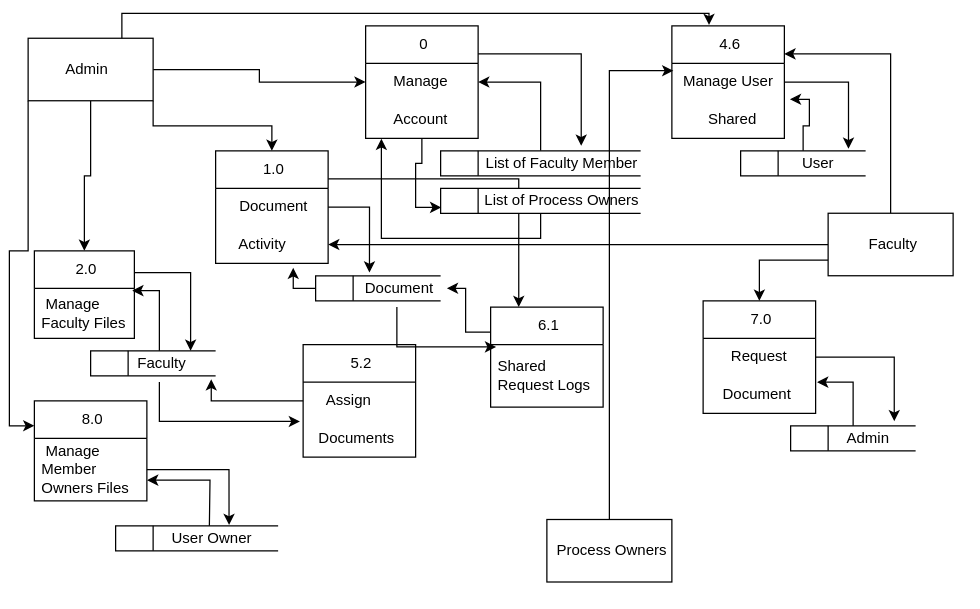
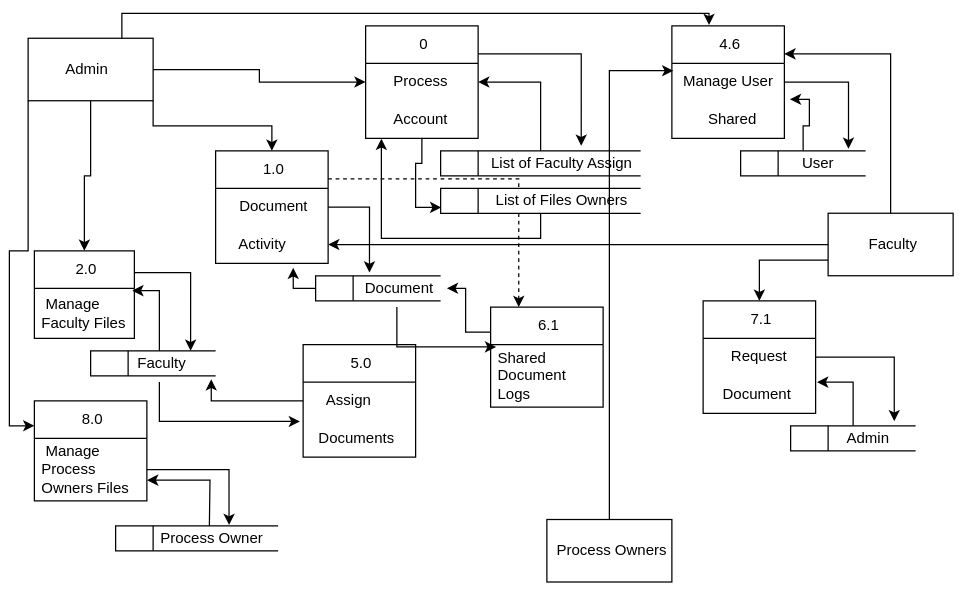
  <mxCell id="0" />
  <mxCell id="1" parent="0" />
  <mxCell id="2" style="edgeStyle=orthogonalEdgeStyle;rounded=0;orthogonalLoop=1;jettySize=auto;html=1;exitX=1;exitY=0.5;exitDx=0;exitDy=0;entryX=0;entryY=0.5;entryDx=0;entryDy=0;" edge="1" parent="1" source="6" target="23"><mxGeometry relative="1" as="geometry" /></mxCell>
  <mxCell id="3" style="edgeStyle=orthogonalEdgeStyle;rounded=0;orthogonalLoop=1;jettySize=auto;html=1;exitX=1;exitY=1;exitDx=0;exitDy=0;entryX=0.5;entryY=0;entryDx=0;entryDy=0;" edge="1" parent="1" source="6" target="11"><mxGeometry relative="1" as="geometry" /></mxCell>
  <mxCell id="4" style="edgeStyle=orthogonalEdgeStyle;rounded=0;orthogonalLoop=1;jettySize=auto;html=1;exitX=0.5;exitY=1;exitDx=0;exitDy=0;entryX=0.5;entryY=0;entryDx=0;entryDy=0;" edge="1" parent="1" source="6" target="14"><mxGeometry relative="1" as="geometry" /></mxCell>
  <mxCell id="5" style="edgeStyle=orthogonalEdgeStyle;rounded=0;orthogonalLoop=1;jettySize=auto;html=1;exitX=0;exitY=1;exitDx=0;exitDy=0;entryX=0;entryY=0.25;entryDx=0;entryDy=0;" edge="1" parent="1" source="6" target="28"><mxGeometry relative="1" as="geometry" /></mxCell>
  <mxCell id="6" value="" style="html=1;dashed=0;whiteSpace=wrap;" vertex="1" parent="1"><mxGeometry x="20" y="30" width="100" height="50" as="geometry" /></mxCell>
- <mxCell id="7" value="&amp;nbsp;7.0" style="swimlane;fontStyle=0;childLayout=stackLayout;horizontal=1;startSize=30;horizontalStack=0;resizeParent=1;resizeParentMax=0;resizeLast=0;collapsible=1;marginBottom=0;whiteSpace=wrap;html=1;" vertex="1" parent="1"><mxGeometry x="560" y="240" width="90" height="90" as="geometry" /></mxCell>
+ <mxCell id="7" value="&amp;nbsp;7.1" style="swimlane;fontStyle=0;childLayout=stackLayout;horizontal=1;startSize=30;horizontalStack=0;resizeParent=1;resizeParentMax=0;resizeLast=0;collapsible=1;marginBottom=0;whiteSpace=wrap;html=1;" vertex="1" parent="1"><mxGeometry x="560" y="240" width="90" height="90" as="geometry" /></mxCell>
  <mxCell id="8" value="&amp;nbsp; &amp;nbsp; &amp;nbsp;Request&amp;nbsp;" style="text;strokeColor=none;fillColor=none;align=left;verticalAlign=middle;spacingLeft=4;spacingRight=4;overflow=hidden;points=[[0,0.5],[1,0.5]];portConstraint=eastwest;rotatable=0;whiteSpace=wrap;html=1;" vertex="1" parent="7"><mxGeometry y="30" width="90" height="30" as="geometry" /></mxCell>
  <mxCell id="9" value="&amp;nbsp; &amp;nbsp;Document" style="text;strokeColor=none;fillColor=none;align=left;verticalAlign=middle;spacingLeft=4;spacingRight=4;overflow=hidden;points=[[0,0.5],[1,0.5]];portConstraint=eastwest;rotatable=0;whiteSpace=wrap;html=1;" vertex="1" parent="7"><mxGeometry y="60" width="90" height="30" as="geometry" /></mxCell>
- <mxCell id="10" style="edgeStyle=orthogonalEdgeStyle;rounded=0;orthogonalLoop=1;jettySize=auto;html=1;exitX=1;exitY=0.25;exitDx=0;exitDy=0;entryX=0.25;entryY=0;entryDx=0;entryDy=0;" edge="1" parent="1" source="11" target="26"><mxGeometry relative="1" as="geometry" /></mxCell>
+ <mxCell id="10" style="edgeStyle=orthogonalEdgeStyle;rounded=0;orthogonalLoop=1;jettySize=auto;html=1;exitX=1;exitY=0.25;exitDx=0;exitDy=0;entryX=0.25;entryY=0;entryDx=0;entryDy=0;dashed=1;" edge="1" parent="1" source="11" target="26"><mxGeometry relative="1" as="geometry" /></mxCell>
  <mxCell id="11" value="&amp;nbsp;1.0" style="swimlane;fontStyle=0;childLayout=stackLayout;horizontal=1;startSize=30;horizontalStack=0;resizeParent=1;resizeParentMax=0;resizeLast=0;collapsible=1;marginBottom=0;whiteSpace=wrap;html=1;" vertex="1" parent="1"><mxGeometry x="170" y="120" width="90" height="90" as="geometry" /></mxCell>
  <mxCell id="12" value="&amp;nbsp; &amp;nbsp; Document" style="text;strokeColor=none;fillColor=none;align=left;verticalAlign=middle;spacingLeft=4;spacingRight=4;overflow=hidden;points=[[0,0.5],[1,0.5]];portConstraint=eastwest;rotatable=0;whiteSpace=wrap;html=1;" vertex="1" parent="11"><mxGeometry y="30" width="90" height="30" as="geometry" /></mxCell>
  <mxCell id="13" value="&amp;nbsp; &amp;nbsp; Activity" style="text;strokeColor=none;fillColor=none;align=left;verticalAlign=middle;spacingLeft=4;spacingRight=4;overflow=hidden;points=[[0,0.5],[1,0.5]];portConstraint=eastwest;rotatable=0;whiteSpace=wrap;html=1;" vertex="1" parent="11"><mxGeometry y="60" width="90" height="30" as="geometry" /></mxCell>
  <mxCell id="14" value="&amp;nbsp;2.0" style="swimlane;fontStyle=0;childLayout=stackLayout;horizontal=1;startSize=30;horizontalStack=0;resizeParent=1;resizeParentMax=0;resizeLast=0;collapsible=1;marginBottom=0;whiteSpace=wrap;html=1;" vertex="1" parent="1"><mxGeometry x="25" y="200" width="80" height="70" as="geometry" /></mxCell>
  <mxCell id="15" value="&amp;nbsp;Manage&amp;nbsp;&lt;div&gt;Faculty Files&lt;/div&gt;" style="text;strokeColor=none;fillColor=none;align=left;verticalAlign=middle;spacingLeft=4;spacingRight=4;overflow=hidden;points=[[0,0.5],[1,0.5]];portConstraint=eastwest;rotatable=0;whiteSpace=wrap;html=1;" vertex="1" parent="14"><mxGeometry y="30" width="80" height="40" as="geometry" /></mxCell>
- <mxCell id="16" value="&amp;nbsp;5.2" style="swimlane;fontStyle=0;childLayout=stackLayout;horizontal=1;startSize=30;horizontalStack=0;resizeParent=1;resizeParentMax=0;resizeLast=0;collapsible=1;marginBottom=0;whiteSpace=wrap;html=1;" vertex="1" parent="1"><mxGeometry x="240" y="275" width="90" height="90" as="geometry" /></mxCell>
+ <mxCell id="16" value="&amp;nbsp;5.0" style="swimlane;fontStyle=0;childLayout=stackLayout;horizontal=1;startSize=30;horizontalStack=0;resizeParent=1;resizeParentMax=0;resizeLast=0;collapsible=1;marginBottom=0;whiteSpace=wrap;html=1;" vertex="1" parent="1"><mxGeometry x="240" y="275" width="90" height="90" as="geometry" /></mxCell>
  <mxCell id="17" value="&amp;nbsp; &amp;nbsp; Assign&amp;nbsp;" style="text;strokeColor=none;fillColor=none;align=left;verticalAlign=middle;spacingLeft=4;spacingRight=4;overflow=hidden;points=[[0,0.5],[1,0.5]];portConstraint=eastwest;rotatable=0;whiteSpace=wrap;html=1;" vertex="1" parent="16"><mxGeometry y="30" width="90" height="30" as="geometry" /></mxCell>
  <mxCell id="18" value="&amp;nbsp; Documents" style="text;strokeColor=none;fillColor=none;align=left;verticalAlign=middle;spacingLeft=4;spacingRight=4;overflow=hidden;points=[[0,0.5],[1,0.5]];portConstraint=eastwest;rotatable=0;whiteSpace=wrap;html=1;" vertex="1" parent="16"><mxGeometry y="60" width="90" height="30" as="geometry" /></mxCell>
  <mxCell id="19" value="&amp;nbsp;4.6" style="swimlane;fontStyle=0;childLayout=stackLayout;horizontal=1;startSize=30;horizontalStack=0;resizeParent=1;resizeParentMax=0;resizeLast=0;collapsible=1;marginBottom=0;whiteSpace=wrap;html=1;" vertex="1" parent="1"><mxGeometry x="535" y="20" width="90" height="90" as="geometry" /></mxCell>
  <mxCell id="20" value="&amp;nbsp;Manage User&amp;nbsp;" style="text;strokeColor=none;fillColor=none;align=left;verticalAlign=middle;spacingLeft=4;spacingRight=4;overflow=hidden;points=[[0,0.5],[1,0.5]];portConstraint=eastwest;rotatable=0;whiteSpace=wrap;html=1;" vertex="1" parent="19"><mxGeometry y="30" width="90" height="30" as="geometry" /></mxCell>
  <mxCell id="21" value="&amp;nbsp; &amp;nbsp; &amp;nbsp; &amp;nbsp;Shared" style="text;strokeColor=none;fillColor=none;align=left;verticalAlign=middle;spacingLeft=4;spacingRight=4;overflow=hidden;points=[[0,0.5],[1,0.5]];portConstraint=eastwest;rotatable=0;whiteSpace=wrap;html=1;" vertex="1" parent="19"><mxGeometry y="60" width="90" height="30" as="geometry" /></mxCell>
  <mxCell id="22" value="&amp;nbsp;0" style="swimlane;fontStyle=0;childLayout=stackLayout;horizontal=1;startSize=30;horizontalStack=0;resizeParent=1;resizeParentMax=0;resizeLast=0;collapsible=1;marginBottom=0;whiteSpace=wrap;html=1;" vertex="1" parent="1"><mxGeometry x="290" y="20" width="90" height="90" as="geometry" /></mxCell>
- <mxCell id="23" value="&amp;nbsp; &amp;nbsp; &amp;nbsp;Manage" style="text;strokeColor=none;fillColor=none;align=left;verticalAlign=middle;spacingLeft=4;spacingRight=4;overflow=hidden;points=[[0,0.5],[1,0.5]];portConstraint=eastwest;rotatable=0;whiteSpace=wrap;html=1;" vertex="1" parent="22"><mxGeometry y="30" width="90" height="30" as="geometry" /></mxCell>
+ <mxCell id="23" value="&amp;nbsp; &amp;nbsp; &amp;nbsp;Process" style="text;strokeColor=none;fillColor=none;align=left;verticalAlign=middle;spacingLeft=4;spacingRight=4;overflow=hidden;points=[[0,0.5],[1,0.5]];portConstraint=eastwest;rotatable=0;whiteSpace=wrap;html=1;" vertex="1" parent="22"><mxGeometry y="30" width="90" height="30" as="geometry" /></mxCell>
  <mxCell id="24" value="&amp;nbsp; &amp;nbsp; &amp;nbsp;Account" style="text;strokeColor=none;fillColor=none;align=left;verticalAlign=middle;spacingLeft=4;spacingRight=4;overflow=hidden;points=[[0,0.5],[1,0.5]];portConstraint=eastwest;rotatable=0;whiteSpace=wrap;html=1;" vertex="1" parent="22"><mxGeometry y="60" width="90" height="30" as="geometry" /></mxCell>
  <mxCell id="25" style="edgeStyle=orthogonalEdgeStyle;rounded=0;orthogonalLoop=1;jettySize=auto;html=1;exitX=0;exitY=0.25;exitDx=0;exitDy=0;" edge="1" parent="1" source="26" target="39"><mxGeometry relative="1" as="geometry" /></mxCell>
  <mxCell id="26" value="&amp;nbsp;6.1" style="swimlane;fontStyle=0;childLayout=stackLayout;horizontal=1;startSize=30;horizontalStack=0;resizeParent=1;resizeParentMax=0;resizeLast=0;collapsible=1;marginBottom=0;whiteSpace=wrap;html=1;" vertex="1" parent="1"><mxGeometry x="390" y="245" width="90" height="80" as="geometry" /></mxCell>
- <mxCell id="27" value="Shared Request Logs" style="text;strokeColor=none;fillColor=none;align=left;verticalAlign=middle;spacingLeft=4;spacingRight=4;overflow=hidden;points=[[0,0.5],[1,0.5]];portConstraint=eastwest;rotatable=0;whiteSpace=wrap;html=1;" vertex="1" parent="26"><mxGeometry y="30" width="90" height="50" as="geometry" /></mxCell>
+ <mxCell id="27" value="Shared Document Logs" style="text;strokeColor=none;fillColor=none;align=left;verticalAlign=middle;spacingLeft=4;spacingRight=4;overflow=hidden;points=[[0,0.5],[1,0.5]];portConstraint=eastwest;rotatable=0;whiteSpace=wrap;html=1;" vertex="1" parent="26"><mxGeometry y="30" width="90" height="50" as="geometry" /></mxCell>
  <mxCell id="28" value="&amp;nbsp;8.0" style="swimlane;fontStyle=0;childLayout=stackLayout;horizontal=1;startSize=30;horizontalStack=0;resizeParent=1;resizeParentMax=0;resizeLast=0;collapsible=1;marginBottom=0;whiteSpace=wrap;html=1;" vertex="1" parent="1"><mxGeometry x="25" y="320" width="90" height="80" as="geometry" /></mxCell>
- <mxCell id="29" value="&amp;nbsp;Manage Member Owners Files" style="text;strokeColor=none;fillColor=none;align=left;verticalAlign=middle;spacingLeft=4;spacingRight=4;overflow=hidden;points=[[0,0.5],[1,0.5]];portConstraint=eastwest;rotatable=0;whiteSpace=wrap;html=1;" vertex="1" parent="28"><mxGeometry y="30" width="90" height="50" as="geometry" /></mxCell>
+ <mxCell id="29" value="&amp;nbsp;Manage Process Owners Files" style="text;strokeColor=none;fillColor=none;align=left;verticalAlign=middle;spacingLeft=4;spacingRight=4;overflow=hidden;points=[[0,0.5],[1,0.5]];portConstraint=eastwest;rotatable=0;whiteSpace=wrap;html=1;" vertex="1" parent="28"><mxGeometry y="30" width="90" height="50" as="geometry" /></mxCell>
  <mxCell id="30" style="edgeStyle=orthogonalEdgeStyle;rounded=0;orthogonalLoop=1;jettySize=auto;html=1;exitX=0.5;exitY=0;exitDx=0;exitDy=0;entryX=1;entryY=0.5;entryDx=0;entryDy=0;" edge="1" parent="1" source="31" target="23"><mxGeometry relative="1" as="geometry" /></mxCell>
  <mxCell id="31" value="" style="html=1;dashed=0;whiteSpace=wrap;shape=mxgraph.dfd.dataStoreID;align=left;spacingLeft=3;points=[[0,0],[0.5,0],[1,0],[0,0.5],[1,0.5],[0,1],[0.5,1],[1,1]];" vertex="1" parent="1"><mxGeometry x="350" y="120" width="160" height="20" as="geometry" /></mxCell>
  <mxCell id="32" value="" style="html=1;dashed=0;whiteSpace=wrap;shape=mxgraph.dfd.dataStoreID;align=left;spacingLeft=3;points=[[0,0],[0.5,0],[1,0],[0,0.5],[1,0.5],[0,1],[0.5,1],[1,1]];" vertex="1" parent="1"><mxGeometry x="350" y="150" width="160" height="20" as="geometry" /></mxCell>
  <mxCell id="33" style="edgeStyle=orthogonalEdgeStyle;rounded=0;orthogonalLoop=1;jettySize=auto;html=1;exitX=1;exitY=0.25;exitDx=0;exitDy=0;entryX=0.703;entryY=-0.2;entryDx=0;entryDy=0;entryPerimeter=0;" edge="1" parent="1" source="22" target="31"><mxGeometry relative="1" as="geometry" /></mxCell>
  <mxCell id="34" style="edgeStyle=orthogonalEdgeStyle;rounded=0;orthogonalLoop=1;jettySize=auto;html=1;exitX=0.5;exitY=1;exitDx=0;exitDy=0;entryX=0.14;entryY=1.01;entryDx=0;entryDy=0;entryPerimeter=0;" edge="1" parent="1" source="32" target="24"><mxGeometry relative="1" as="geometry" /></mxCell>
  <mxCell id="35" style="edgeStyle=orthogonalEdgeStyle;rounded=0;orthogonalLoop=1;jettySize=auto;html=1;exitX=0.5;exitY=1;exitDx=0;exitDy=0;entryX=0.003;entryY=0.765;entryDx=0;entryDy=0;entryPerimeter=0;" edge="1" parent="1" source="22" target="32"><mxGeometry relative="1" as="geometry" /></mxCell>
- <mxCell id="36" value="&amp;nbsp;List of Faculty Member" style="text;html=1;align=center;verticalAlign=middle;resizable=0;points=[];autosize=1;strokeColor=none;fillColor=none;" vertex="1" parent="1"><mxGeometry x="370" y="115" width="150" height="30" as="geometry" /></mxCell>
- <mxCell id="37" value="&amp;nbsp;List of Process Owners" style="text;html=1;align=center;verticalAlign=middle;resizable=0;points=[];autosize=1;strokeColor=none;fillColor=none;" vertex="1" parent="1"><mxGeometry x="370" y="145" width="150" height="30" as="geometry" /></mxCell>
+ <mxCell id="36" value="&amp;nbsp;List of Faculty Assign" style="text;html=1;align=center;verticalAlign=middle;resizable=0;points=[];autosize=1;strokeColor=none;fillColor=none;" vertex="1" parent="1"><mxGeometry x="370" y="115" width="150" height="30" as="geometry" /></mxCell>
+ <mxCell id="37" value="&amp;nbsp;List of Files Owners" style="text;html=1;align=center;verticalAlign=middle;resizable=0;points=[];autosize=1;strokeColor=none;fillColor=none;" vertex="1" parent="1"><mxGeometry x="370" y="145" width="150" height="30" as="geometry" /></mxCell>
  <mxCell id="38" value="" style="html=1;dashed=0;whiteSpace=wrap;shape=mxgraph.dfd.dataStoreID;align=left;spacingLeft=3;points=[[0,0],[0.5,0],[1,0],[0,0.5],[1,0.5],[0,1],[0.5,1],[1,1]];" vertex="1" parent="1"><mxGeometry x="250" y="220" width="100" height="20" as="geometry" /></mxCell>
  <mxCell id="39" value="&amp;nbsp;Document" style="text;html=1;align=center;verticalAlign=middle;resizable=0;points=[];autosize=1;strokeColor=none;fillColor=none;" vertex="1" parent="1"><mxGeometry x="275" y="215" width="80" height="30" as="geometry" /></mxCell>
  <mxCell id="40" value="" style="html=1;dashed=0;whiteSpace=wrap;shape=mxgraph.dfd.dataStoreID;align=left;spacingLeft=3;points=[[0,0],[0.5,0],[1,0],[0,0.5],[1,0.5],[0,1],[0.5,1],[1,1]];" vertex="1" parent="1"><mxGeometry x="70" y="280" width="100" height="20" as="geometry" /></mxCell>
  <mxCell id="41" value="&amp;nbsp;Faculty" style="text;html=1;align=center;verticalAlign=middle;resizable=0;points=[];autosize=1;strokeColor=none;fillColor=none;" vertex="1" parent="1"><mxGeometry x="90" y="275" width="70" height="30" as="geometry" /></mxCell>
  <mxCell id="42" style="edgeStyle=orthogonalEdgeStyle;rounded=0;orthogonalLoop=1;jettySize=auto;html=1;exitX=1;exitY=0.25;exitDx=0;exitDy=0;entryX=0.857;entryY=0.167;entryDx=0;entryDy=0;entryPerimeter=0;" edge="1" parent="1" source="14" target="41"><mxGeometry relative="1" as="geometry" /></mxCell>
  <mxCell id="43" style="edgeStyle=orthogonalEdgeStyle;rounded=0;orthogonalLoop=1;jettySize=auto;html=1;entryX=0.979;entryY=0.048;entryDx=0;entryDy=0;entryPerimeter=0;exitX=0.5;exitY=0.167;exitDx=0;exitDy=0;exitPerimeter=0;" edge="1" parent="1" source="41" target="15"><mxGeometry relative="1" as="geometry"><Array as="points"><mxPoint x="125" y="232" /></Array></mxGeometry></mxCell>
  <mxCell id="44" value="" style="html=1;dashed=0;whiteSpace=wrap;shape=mxgraph.dfd.dataStoreID;align=left;spacingLeft=3;points=[[0,0],[0.5,0],[1,0],[0,0.5],[1,0.5],[0,1],[0.5,1],[1,1]];" vertex="1" parent="1"><mxGeometry x="90" y="420" width="130" height="20" as="geometry" /></mxCell>
  <mxCell id="45" style="edgeStyle=orthogonalEdgeStyle;rounded=0;orthogonalLoop=1;jettySize=auto;html=1;exitX=1;exitY=0.5;exitDx=0;exitDy=0;entryX=0.698;entryY=-0.031;entryDx=0;entryDy=0;entryPerimeter=0;" edge="1" parent="1" source="29" target="44"><mxGeometry relative="1" as="geometry" /></mxCell>
- <mxCell id="46" value="&amp;nbsp;User Owner" style="text;html=1;align=center;verticalAlign=middle;resizable=0;points=[];autosize=1;strokeColor=none;fillColor=none;" vertex="1" parent="1"><mxGeometry x="110" y="415" width="110" height="30" as="geometry" /></mxCell>
+ <mxCell id="46" value="&amp;nbsp;Process Owner" style="text;html=1;align=center;verticalAlign=middle;resizable=0;points=[];autosize=1;strokeColor=none;fillColor=none;" vertex="1" parent="1"><mxGeometry x="110" y="415" width="110" height="30" as="geometry" /></mxCell>
  <mxCell id="47" style="edgeStyle=orthogonalEdgeStyle;rounded=0;orthogonalLoop=1;jettySize=auto;html=1;entryX=1.002;entryY=0.67;entryDx=0;entryDy=0;entryPerimeter=0;" edge="1" parent="1" target="29"><mxGeometry relative="1" as="geometry"><mxPoint x="165" y="420" as="sourcePoint" /></mxGeometry></mxCell>
  <mxCell id="48" style="edgeStyle=orthogonalEdgeStyle;rounded=0;orthogonalLoop=1;jettySize=auto;html=1;exitX=0.75;exitY=0;exitDx=0;exitDy=0;entryX=0.33;entryY=-0.007;entryDx=0;entryDy=0;entryPerimeter=0;" edge="1" parent="1" source="6" target="19"><mxGeometry relative="1" as="geometry" /></mxCell>
  <mxCell id="49" value="" style="html=1;dashed=0;whiteSpace=wrap;shape=mxgraph.dfd.dataStoreID;align=left;spacingLeft=3;points=[[0,0],[0.5,0],[1,0],[0,0.5],[1,0.5],[0,1],[0.5,1],[1,1]];" vertex="1" parent="1"><mxGeometry x="590" y="120" width="100" height="20" as="geometry" /></mxCell>
  <mxCell id="50" style="edgeStyle=orthogonalEdgeStyle;rounded=0;orthogonalLoop=1;jettySize=auto;html=1;exitX=1;exitY=0.5;exitDx=0;exitDy=0;entryX=0.863;entryY=-0.079;entryDx=0;entryDy=0;entryPerimeter=0;" edge="1" parent="1" source="20" target="49"><mxGeometry relative="1" as="geometry" /></mxCell>
  <mxCell id="51" style="edgeStyle=orthogonalEdgeStyle;rounded=0;orthogonalLoop=1;jettySize=auto;html=1;exitX=0.5;exitY=0;exitDx=0;exitDy=0;entryX=1.049;entryY=-0.04;entryDx=0;entryDy=0;entryPerimeter=0;" edge="1" parent="1" source="49" target="21"><mxGeometry relative="1" as="geometry" /></mxCell>
  <mxCell id="52" value="&amp;nbsp;User" style="text;html=1;align=center;verticalAlign=middle;resizable=0;points=[];autosize=1;strokeColor=none;fillColor=none;" vertex="1" parent="1"><mxGeometry x="625" y="115" width="50" height="30" as="geometry" /></mxCell>
  <mxCell id="53" style="edgeStyle=orthogonalEdgeStyle;rounded=0;orthogonalLoop=1;jettySize=auto;html=1;exitX=0.5;exitY=0;exitDx=0;exitDy=0;entryX=1;entryY=0.25;entryDx=0;entryDy=0;" edge="1" parent="1" source="56" target="19"><mxGeometry relative="1" as="geometry" /></mxCell>
  <mxCell id="54" style="edgeStyle=orthogonalEdgeStyle;rounded=0;orthogonalLoop=1;jettySize=auto;html=1;exitX=0;exitY=0.5;exitDx=0;exitDy=0;" edge="1" parent="1" source="56" target="13"><mxGeometry relative="1" as="geometry" /></mxCell>
  <mxCell id="55" style="edgeStyle=orthogonalEdgeStyle;rounded=0;orthogonalLoop=1;jettySize=auto;html=1;exitX=0;exitY=0.75;exitDx=0;exitDy=0;entryX=0.5;entryY=0;entryDx=0;entryDy=0;" edge="1" parent="1" source="56" target="7"><mxGeometry relative="1" as="geometry" /></mxCell>
  <mxCell id="56" value="" style="html=1;dashed=0;whiteSpace=wrap;" vertex="1" parent="1"><mxGeometry x="660" y="170" width="100" height="50" as="geometry" /></mxCell>
  <mxCell id="57" style="edgeStyle=orthogonalEdgeStyle;rounded=0;orthogonalLoop=1;jettySize=auto;html=1;exitX=0;exitY=0.5;exitDx=0;exitDy=0;entryX=0.965;entryY=1.141;entryDx=0;entryDy=0;entryPerimeter=0;" edge="1" parent="1" source="17" target="40"><mxGeometry relative="1" as="geometry" /></mxCell>
  <mxCell id="58" style="edgeStyle=orthogonalEdgeStyle;rounded=0;orthogonalLoop=1;jettySize=auto;html=1;entryX=-0.028;entryY=0.051;entryDx=0;entryDy=0;entryPerimeter=0;" edge="1" parent="1" source="41" target="18"><mxGeometry relative="1" as="geometry" /></mxCell>
  <mxCell id="59" style="edgeStyle=orthogonalEdgeStyle;rounded=0;orthogonalLoop=1;jettySize=auto;html=1;exitX=1;exitY=0.5;exitDx=0;exitDy=0;entryX=0.226;entryY=0.083;entryDx=0;entryDy=0;entryPerimeter=0;" edge="1" parent="1" source="12" target="39"><mxGeometry relative="1" as="geometry" /></mxCell>
  <mxCell id="60" style="edgeStyle=orthogonalEdgeStyle;rounded=0;orthogonalLoop=1;jettySize=auto;html=1;exitX=0;exitY=0.5;exitDx=0;exitDy=0;entryX=0.69;entryY=1.122;entryDx=0;entryDy=0;entryPerimeter=0;" edge="1" parent="1" source="38" target="13"><mxGeometry relative="1" as="geometry" /></mxCell>
  <mxCell id="61" style="edgeStyle=orthogonalEdgeStyle;rounded=0;orthogonalLoop=1;jettySize=auto;html=1;entryX=0.049;entryY=0.038;entryDx=0;entryDy=0;entryPerimeter=0;" edge="1" parent="1" source="39" target="27"><mxGeometry relative="1" as="geometry"><Array as="points"><mxPoint x="315" y="277" /></Array></mxGeometry></mxCell>
  <mxCell id="62" value="" style="html=1;dashed=0;whiteSpace=wrap;shape=mxgraph.dfd.dataStoreID;align=left;spacingLeft=3;points=[[0,0],[0.5,0],[1,0],[0,0.5],[1,0.5],[0,1],[0.5,1],[1,1]];" vertex="1" parent="1"><mxGeometry x="630" y="340" width="100" height="20" as="geometry" /></mxCell>
  <mxCell id="63" style="edgeStyle=orthogonalEdgeStyle;rounded=0;orthogonalLoop=1;jettySize=auto;html=1;exitX=1;exitY=0.5;exitDx=0;exitDy=0;entryX=0.829;entryY=-0.183;entryDx=0;entryDy=0;entryPerimeter=0;" edge="1" parent="1" source="8" target="62"><mxGeometry relative="1" as="geometry" /></mxCell>
  <mxCell id="64" style="edgeStyle=orthogonalEdgeStyle;rounded=0;orthogonalLoop=1;jettySize=auto;html=1;exitX=0.5;exitY=0;exitDx=0;exitDy=0;entryX=1.013;entryY=0.17;entryDx=0;entryDy=0;entryPerimeter=0;" edge="1" parent="1" source="62" target="9"><mxGeometry relative="1" as="geometry" /></mxCell>
  <mxCell id="65" value="&amp;nbsp;Admin" style="text;html=1;align=center;verticalAlign=middle;resizable=0;points=[];autosize=1;strokeColor=none;fillColor=none;" vertex="1" parent="1"><mxGeometry x="660" y="335" width="60" height="30" as="geometry" /></mxCell>
  <mxCell id="66" value="" style="html=1;dashed=0;whiteSpace=wrap;" vertex="1" parent="1"><mxGeometry x="435" y="415" width="100" height="50" as="geometry" /></mxCell>
  <mxCell id="67" style="edgeStyle=orthogonalEdgeStyle;rounded=0;orthogonalLoop=1;jettySize=auto;html=1;exitX=0.5;exitY=0;exitDx=0;exitDy=0;entryX=0.013;entryY=0.198;entryDx=0;entryDy=0;entryPerimeter=0;" edge="1" parent="1" source="66" target="20"><mxGeometry relative="1" as="geometry" /></mxCell>
  <mxCell id="68" value="&amp;nbsp;Admin" style="text;html=1;align=center;verticalAlign=middle;resizable=0;points=[];autosize=1;strokeColor=none;fillColor=none;" vertex="1" parent="1"><mxGeometry x="35" y="40" width="60" height="30" as="geometry" /></mxCell>
  <mxCell id="69" value="&amp;nbsp;Process Owners" style="text;html=1;align=center;verticalAlign=middle;resizable=0;points=[];autosize=1;strokeColor=none;fillColor=none;" vertex="1" parent="1"><mxGeometry x="430" y="425" width="110" height="30" as="geometry" /></mxCell>
  <mxCell id="70" value="&amp;nbsp;Faculty" style="text;html=1;align=center;verticalAlign=middle;resizable=0;points=[];autosize=1;strokeColor=none;fillColor=none;" vertex="1" parent="1"><mxGeometry x="675" y="180" width="70" height="30" as="geometry" /></mxCell>
